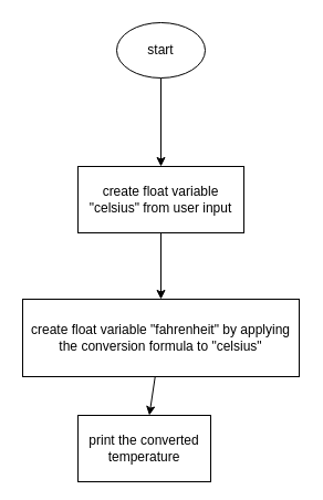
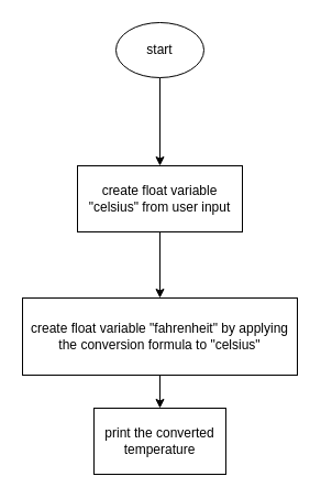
  <mxCell id="0" />
  <mxCell id="1" parent="0" />
  <mxCell id="2" style="edgeStyle=none;html=1;" edge="1" parent="1" source="3" target="5"><mxGeometry relative="1" as="geometry" /></mxCell>
  <mxCell id="3" value="start" style="ellipse;whiteSpace=wrap;html=1;aspect=fixed;" vertex="1" parent="1"><mxGeometry x="105" y="20" width="80" height="50" as="geometry" /></mxCell>
  <mxCell id="4" style="edgeStyle=none;html=1;" edge="1" parent="1" source="5" target="7"><mxGeometry relative="1" as="geometry" /></mxCell>
  <mxCell id="5" value="create float variable &quot;celsius&quot; from user input" style="rounded=0;whiteSpace=wrap;html=1;" vertex="1" parent="1"><mxGeometry x="70" y="150" width="150" height="60" as="geometry" /></mxCell>
  <mxCell id="6" style="edgeStyle=none;html=1;" edge="1" parent="1" source="7" target="8"><mxGeometry relative="1" as="geometry" /></mxCell>
  <mxCell id="7" value="create float variable &quot;fahrenheit&quot; by applying the conversion formula to &quot;celsius&quot;" style="rounded=0;whiteSpace=wrap;html=1;" vertex="1" parent="1"><mxGeometry x="20" y="270" width="250" height="70" as="geometry" /></mxCell>
- <mxCell id="8" value="print the converted temperature" style="rounded=0;whiteSpace=wrap;html=1;" vertex="1" parent="1"><mxGeometry x="70" y="375" width="120" height="60" as="geometry" /></mxCell>
+ <mxCell id="8" value="print the converted temperature" style="rounded=0;whiteSpace=wrap;html=1;" vertex="1" parent="1"><mxGeometry x="85" y="370" width="120" height="60" as="geometry" /></mxCell>
